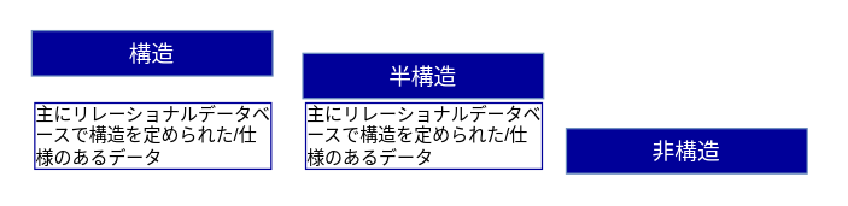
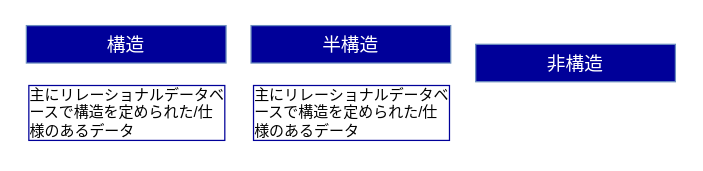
  <mxCell id="0" />
  <mxCell id="1" parent="0" />
  <mxCell id="2" value="&lt;font color=&quot;#ffffff&quot; style=&quot;font-size: 15px;&quot;&gt;&lt;span style=&quot;font-size: 15px;&quot;&gt;構造&lt;/span&gt;&lt;/font&gt;" style="rounded=0;whiteSpace=wrap;html=1;labelBackgroundColor=#000099;fontSize=15;fillColor=#000099;strokeColor=#6c8ebf;" vertex="1" parent="1"><mxGeometry x="20" y="20" width="160" height="30" as="geometry" /></mxCell>
- <mxCell id="3" value="&lt;font color=&quot;#ffffff&quot;&gt;&lt;span&gt;半構造&lt;/span&gt;&lt;/font&gt;" style="rounded=0;whiteSpace=wrap;html=1;labelBackgroundColor=#000099;fontSize=15;fillColor=#000099;strokeColor=#6c8ebf;" vertex="1" parent="1"><mxGeometry x="200" y="35" width="160" height="30" as="geometry" /></mxCell>
- <mxCell id="4" value="&lt;font color=&quot;#ffffff&quot;&gt;&lt;span&gt;非構造&lt;/span&gt;&lt;/font&gt;" style="rounded=0;whiteSpace=wrap;html=1;labelBackgroundColor=#000099;fontSize=15;fillColor=#000099;strokeColor=#6c8ebf;" vertex="1" parent="1"><mxGeometry x="375" y="85" width="160" height="30" as="geometry" /></mxCell>
+ <mxCell id="3" value="&lt;font color=&quot;#ffffff&quot;&gt;&lt;span&gt;半構造&lt;/span&gt;&lt;/font&gt;" style="rounded=0;whiteSpace=wrap;html=1;labelBackgroundColor=#000099;fontSize=15;fillColor=#000099;strokeColor=#6c8ebf;" vertex="1" parent="1"><mxGeometry x="200" y="20" width="160" height="30" as="geometry" /></mxCell>
+ <mxCell id="4" value="&lt;font color=&quot;#ffffff&quot;&gt;&lt;span&gt;非構造&lt;/span&gt;&lt;/font&gt;" style="rounded=0;whiteSpace=wrap;html=1;labelBackgroundColor=#000099;fontSize=15;fillColor=#000099;strokeColor=#6c8ebf;" vertex="1" parent="1"><mxGeometry x="380" y="35" width="160" height="30" as="geometry" /></mxCell>
  <mxCell id="5" value="主にリレーショナルデータベースで構造を定められた/仕様のあるデータ" style="text;html=1;strokeColor=none;fillColor=none;align=left;verticalAlign=middle;whiteSpace=wrap;rounded=0;labelBackgroundColor=none;fontSize=12;fontColor=#000000;labelBorderColor=#000099;" vertex="1" parent="1"><mxGeometry x="20" y="65" width="160" height="50" as="geometry" /></mxCell>
  <mxCell id="6" value="主にリレーショナルデータベースで構造を定められた/仕様のあるデータ" style="text;html=1;strokeColor=none;fillColor=none;align=left;verticalAlign=middle;whiteSpace=wrap;rounded=0;labelBackgroundColor=none;fontSize=12;fontColor=#000000;labelBorderColor=#000099;" vertex="1" parent="1"><mxGeometry x="200" y="65" width="160" height="50" as="geometry" /></mxCell>
